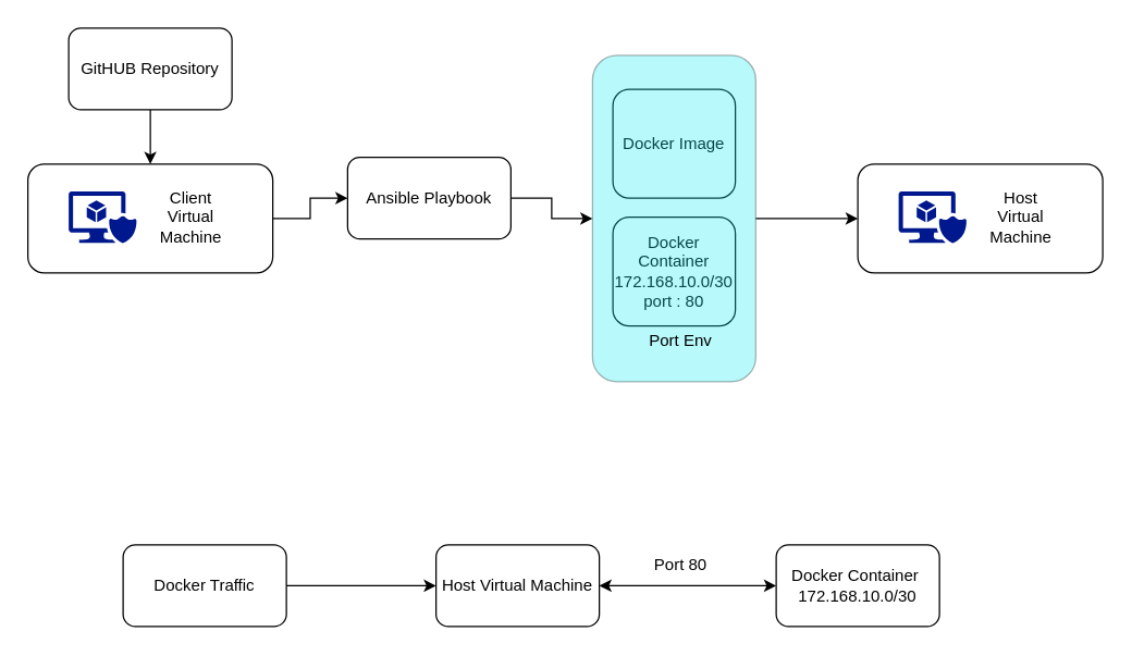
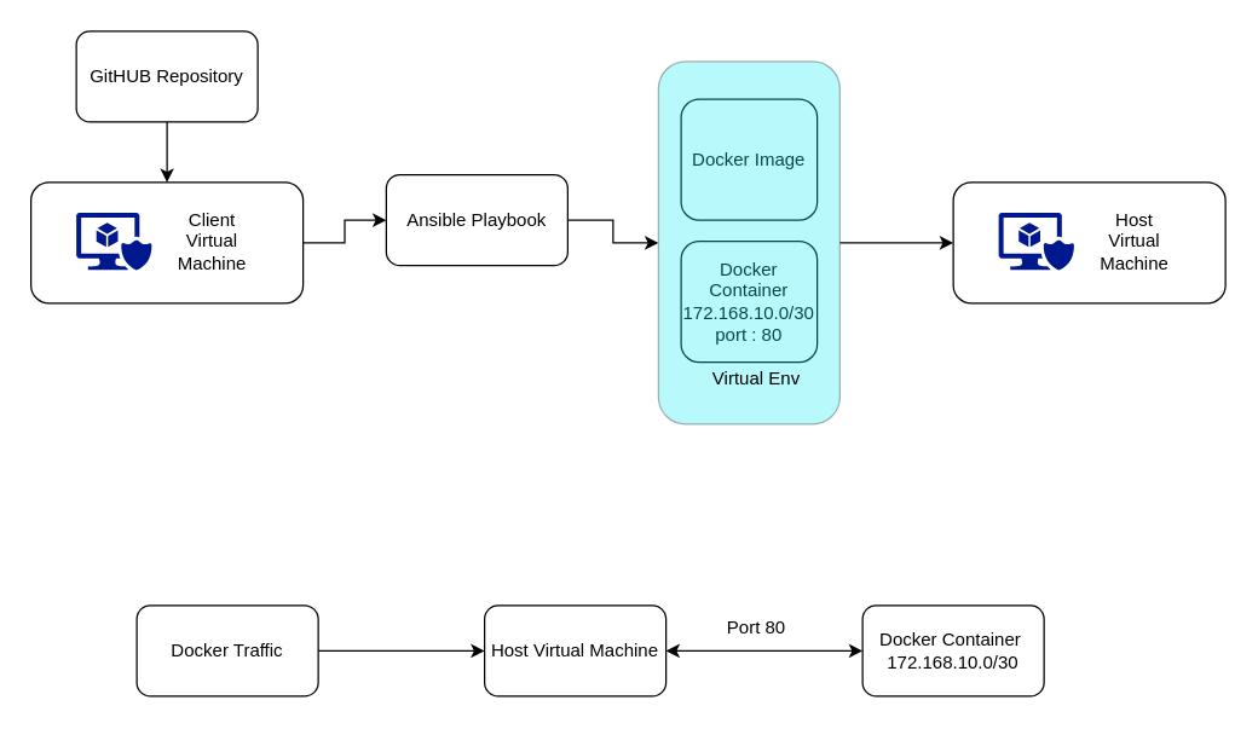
  <mxCell id="0" />
  <mxCell id="1" parent="0" />
  <mxCell id="2" style="edgeStyle=orthogonalEdgeStyle;rounded=0;orthogonalLoop=1;jettySize=auto;html=1;exitX=1;exitY=0.5;exitDx=0;exitDy=0;entryX=0;entryY=0.5;entryDx=0;entryDy=0;" parent="1" source="3" target="10" edge="1"><mxGeometry relative="1" as="geometry" /></mxCell>
  <mxCell id="3" value="" style="rounded=1;whiteSpace=wrap;html=1;" parent="1" vertex="1"><mxGeometry x="20" y="120" width="180" height="80" as="geometry" /></mxCell>
  <mxCell id="4" value="" style="sketch=0;aspect=fixed;pointerEvents=1;shadow=0;dashed=0;html=1;strokeColor=none;labelPosition=center;verticalLabelPosition=bottom;verticalAlign=top;align=center;fillColor=#00188D;shape=mxgraph.mscae.enterprise.secure_virtual_machine" parent="1" vertex="1"><mxGeometry x="50" y="140" width="50" height="38" as="geometry" /></mxCell>
  <mxCell id="5" value="Client Virtual Machine" style="text;html=1;align=center;verticalAlign=middle;whiteSpace=wrap;rounded=0;" parent="1" vertex="1"><mxGeometry x="110" y="144" width="60" height="30" as="geometry" /></mxCell>
  <mxCell id="6" value="" style="rounded=1;whiteSpace=wrap;html=1;" parent="1" vertex="1"><mxGeometry x="630" y="120" width="180" height="80" as="geometry" /></mxCell>
  <mxCell id="7" value="" style="sketch=0;aspect=fixed;pointerEvents=1;shadow=0;dashed=0;html=1;strokeColor=none;labelPosition=center;verticalLabelPosition=bottom;verticalAlign=top;align=center;fillColor=#00188D;shape=mxgraph.mscae.enterprise.secure_virtual_machine" parent="1" vertex="1"><mxGeometry x="660" y="140" width="50" height="38" as="geometry" /></mxCell>
  <mxCell id="8" value="Host Virtual Machine" style="text;html=1;align=center;verticalAlign=middle;whiteSpace=wrap;rounded=0;" parent="1" vertex="1"><mxGeometry x="720" y="144" width="60" height="30" as="geometry" /></mxCell>
  <mxCell id="9" style="edgeStyle=orthogonalEdgeStyle;rounded=0;orthogonalLoop=1;jettySize=auto;html=1;exitX=1;exitY=0.5;exitDx=0;exitDy=0;entryX=0;entryY=0.5;entryDx=0;entryDy=0;" parent="1" source="10" target="14" edge="1"><mxGeometry relative="1" as="geometry" /></mxCell>
  <mxCell id="10" value="Ansible Playbook" style="rounded=1;whiteSpace=wrap;html=1;" parent="1" vertex="1"><mxGeometry x="255" y="115" width="120" height="60" as="geometry" /></mxCell>
  <mxCell id="11" value="Docker Image" style="rounded=1;whiteSpace=wrap;html=1;" parent="1" vertex="1"><mxGeometry x="450" y="65" width="90" height="80" as="geometry" /></mxCell>
  <mxCell id="12" value="Docker Container&lt;br&gt;172.168.10.0/30&lt;br&gt;port : 80" style="rounded=1;whiteSpace=wrap;html=1;" parent="1" vertex="1"><mxGeometry x="450" y="159" width="90" height="80" as="geometry" /></mxCell>
  <mxCell id="13" style="edgeStyle=orthogonalEdgeStyle;rounded=0;orthogonalLoop=1;jettySize=auto;html=1;exitX=1;exitY=0.5;exitDx=0;exitDy=0;entryX=0;entryY=0.5;entryDx=0;entryDy=0;" parent="1" source="14" target="6" edge="1"><mxGeometry relative="1" as="geometry" /></mxCell>
  <mxCell id="14" value="" style="rounded=1;whiteSpace=wrap;html=1;opacity=30;fillColor=#14ECF0;" parent="1" vertex="1"><mxGeometry x="435" y="40" width="120" height="240" as="geometry" /></mxCell>
- <mxCell id="15" value="Port Env" style="text;html=1;align=center;verticalAlign=middle;whiteSpace=wrap;rounded=0;" parent="1" vertex="1"><mxGeometry x="470" y="235" width="60" height="30" as="geometry" /></mxCell>
+ <mxCell id="15" value="Virtual Env" style="text;html=1;align=center;verticalAlign=middle;whiteSpace=wrap;rounded=0;" parent="1" vertex="1"><mxGeometry x="470" y="235" width="60" height="30" as="geometry" /></mxCell>
  <mxCell id="16" value="Docker Container&amp;nbsp;&lt;br&gt;172.168.10.0/30" style="rounded=1;whiteSpace=wrap;html=1;" parent="1" vertex="1"><mxGeometry x="570" y="400" width="120" height="60" as="geometry" /></mxCell>
  <mxCell id="17" style="edgeStyle=orthogonalEdgeStyle;rounded=0;orthogonalLoop=1;jettySize=auto;html=1;exitX=1;exitY=0.5;exitDx=0;exitDy=0;entryX=0;entryY=0.5;entryDx=0;entryDy=0;" parent="1" source="18" target="19" edge="1"><mxGeometry relative="1" as="geometry" /></mxCell>
  <mxCell id="18" value="Docker Traffic" style="rounded=1;whiteSpace=wrap;html=1;" parent="1" vertex="1"><mxGeometry x="90" y="400" width="120" height="60" as="geometry" /></mxCell>
  <mxCell id="19" value="Host Virtual Machine" style="rounded=1;whiteSpace=wrap;html=1;" parent="1" vertex="1"><mxGeometry x="320" y="400" width="120" height="60" as="geometry" /></mxCell>
  <mxCell id="20" value="Port 80" style="text;html=1;align=center;verticalAlign=middle;whiteSpace=wrap;rounded=0;" parent="1" vertex="1"><mxGeometry x="470" y="400" width="60" height="30" as="geometry" /></mxCell>
  <mxCell id="21" value="" style="endArrow=classic;startArrow=classic;html=1;rounded=0;exitX=1;exitY=0.5;exitDx=0;exitDy=0;entryX=0;entryY=0.5;entryDx=0;entryDy=0;" parent="1" source="19" target="16" edge="1"><mxGeometry width="50" height="50" relative="1" as="geometry"><mxPoint x="450" y="400" as="sourcePoint" /><mxPoint x="450" y="230" as="targetPoint" /></mxGeometry></mxCell>
  <mxCell id="22" style="edgeStyle=orthogonalEdgeStyle;rounded=0;orthogonalLoop=1;jettySize=auto;html=1;exitX=0.5;exitY=1;exitDx=0;exitDy=0;entryX=0.5;entryY=0;entryDx=0;entryDy=0;" edge="1" parent="1" source="23" target="3"><mxGeometry relative="1" as="geometry" /></mxCell>
  <mxCell id="23" value="GitHUB Repository" style="rounded=1;whiteSpace=wrap;html=1;" vertex="1" parent="1"><mxGeometry x="50" y="20" width="120" height="60" as="geometry" /></mxCell>
